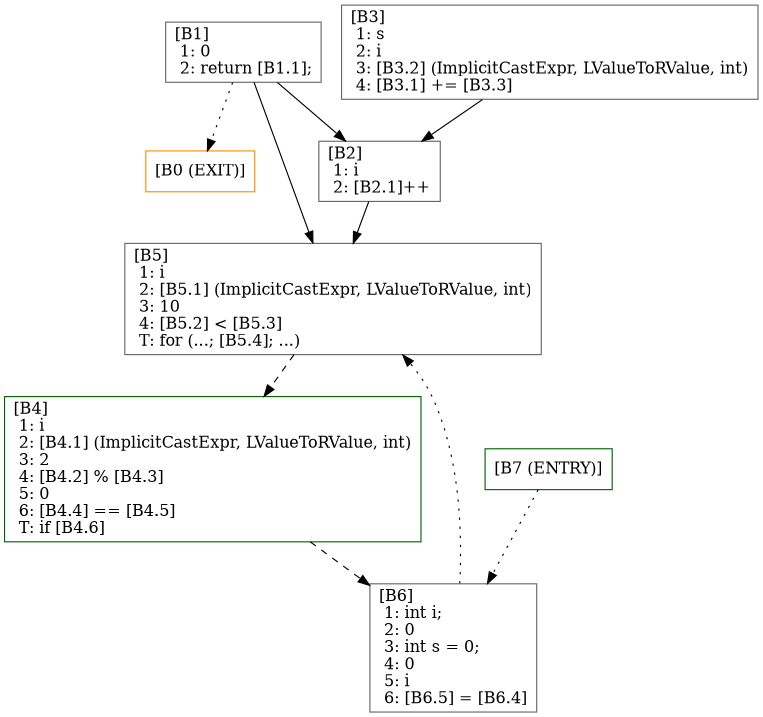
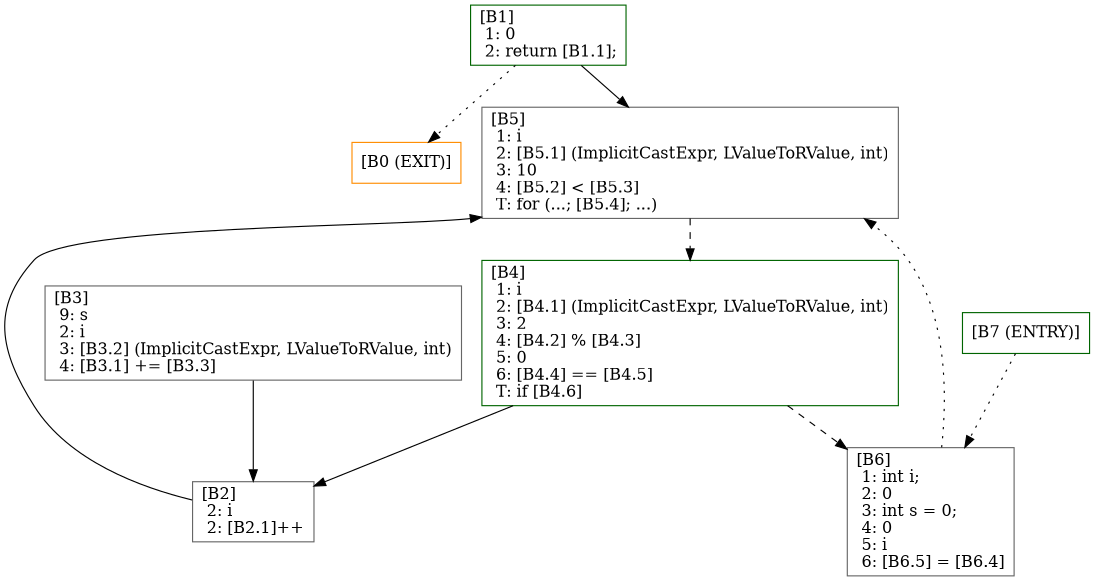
  digraph {
    node [color=gray40 shape=record]
    edge [style=solid]
    n1 [color=darkorange label="{ [B0 (EXIT)]\l}"]
-   n2 [label="{ [B1]\l  1: 0\l  2: return [B1.1];\l}"]
+   n2 [color=darkgreen label="{ [B1]\l  1: 0\l  2: return [B1.1];\l}"]
    n3 [label="{ [B5]\l  1: i\l  2: [B5.1] (ImplicitCastExpr, LValueToRValue, int)\l  3: 10\l  4: [B5.2] \< [B5.3]\l   T: for (...; [B5.4]; ...)\l}"]
-   n4 [label="{ [B2]\l  1: i\l  2: [B2.1]++\l}"]
+   n4 [label="{ [B2]\l  2: i\l  2: [B2.1]++\l}"]
    n5 [color=darkgreen label="{ [B4]\l  1: i\l  2: [B4.1] (ImplicitCastExpr, LValueToRValue, int)\l  3: 2\l  4: [B4.2] % [B4.3]\l  5: 0\l  6: [B4.4] == [B4.5]\l   T: if [B4.6]\l}"]
    n6 [label="{ [B6]\l  1: int i;\l  2: 0\l  3: int s = 0;\l  4: 0\l  5: i\l  6: [B6.5] = [B6.4]\l}"]
-   n7 [label="{ [B3]\l  1: s\l  2: i\l  3: [B3.2] (ImplicitCastExpr, LValueToRValue, int)\l  4: [B3.1] += [B3.3]\l}"]
+   n7 [label="{ [B3]\l  9: s\l  2: i\l  3: [B3.2] (ImplicitCastExpr, LValueToRValue, int)\l  4: [B3.1] += [B3.3]\l}"]
    n8 [color=darkgreen label="{ [B7 (ENTRY)]\l}"]
    n2 -> n1 [style=dotted]
    n2 -> n3
    n3 -> n5 [style=dashed]
    n4 -> n3
-   n2 -> n4
+   n5 -> n4
    n5 -> n6 [style=dashed]
    n6 -> n3 [style=dotted]
    n7 -> n4
    n8 -> n6 [style=dotted]
  }
